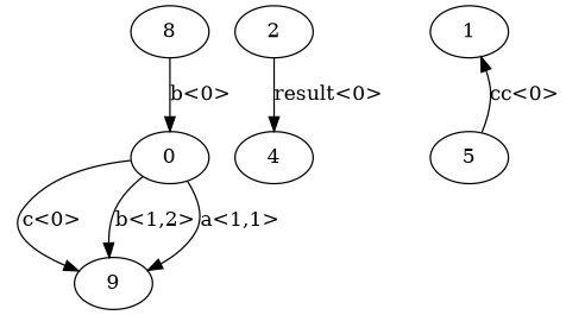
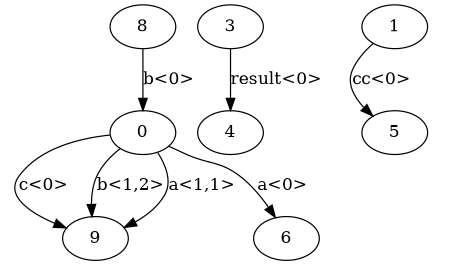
  digraph {
    n1 [label=0]
    n2 [label=9]
+   n3 [label=6]
    n4 [label=8]
-   n5 [label=2]
+   n5 [label=3]
    n6 [label=4]
    n7 [label=1]
    n8 [label=5]
    n1 -> n2 [label="c<0>"]
    n1 -> n2 [label="b<1,2>"]
    n1 -> n2 [label="a<1,1>"]
+   n1 -> n3 [label="a<0>"]
    n4 -> n1 [label="b<0>"]
    n5 -> n6 [label="result<0>"]
-   n8 -> n7 [label="cc<0>"]
+   n7 -> n8 [label="cc<0>"]
  }
